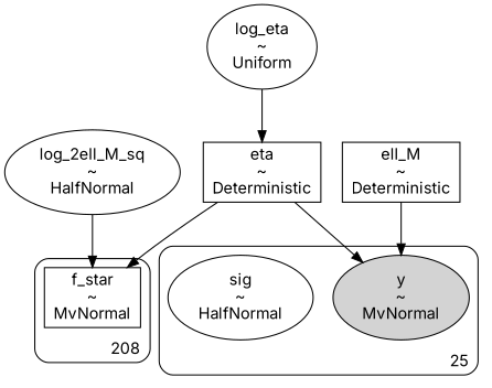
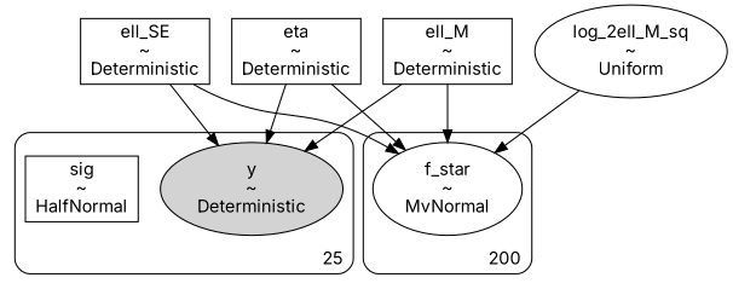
  digraph {
    fontname=Inter
    node [fontname=Inter shape=ellipse]
    edge [fontname=Inter]
-   n1 [label="y\n~\nMvNormal" style=filled]
-   n2 [label="sig\n~\nHalfNormal"]
-   n3 [label="f_star\n~\nMvNormal" shape=box]
-   n5 [label="log_eta\n~\nUniform"]
+   n1 [label="y\n~\nDeterministic" style=filled]
+   n2 [label="sig\n~\nHalfNormal" shape=box]
+   n3 [label="f_star\n~\nMvNormal"]
+   n4 [label="ell_SE\n~\nDeterministic" shape=box]
    n6 [label="eta\n~\nDeterministic" shape=box]
    n7 [label="ell_M\n~\nDeterministic" shape=box]
-   n8 [label="log_2ell_M_sq\n~\nHalfNormal"]
+   n8 [label="log_2ell_M_sq\n~\nUniform"]
    subgraph cluster_1 {
      label=25
      labeljust=r
      labelloc=b
      style=rounded
      n1
      n2
    }
    subgraph cluster_2 {
-     label=208
+     label=200
      labeljust=r
      labelloc=b
      style=rounded
      n3
    }
-   n5 -> n6
+   n4 -> n1
+   n4 -> n3
    n6 -> n1
    n6 -> n3
    n7 -> n1
+   n7 -> n3
    n8 -> n3
  }
